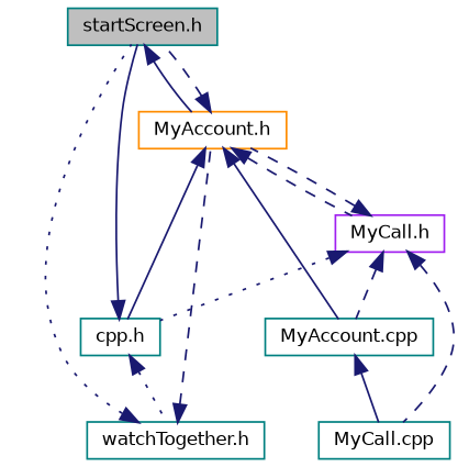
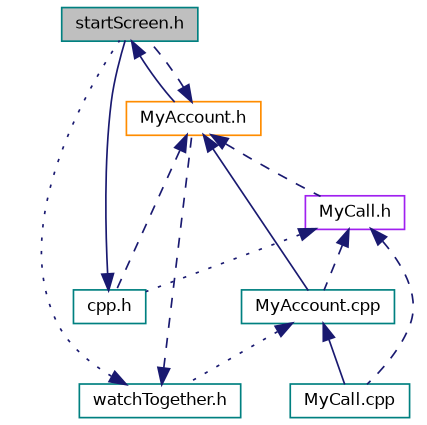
  digraph {
    node [color=teal fillcolor=white fontname=Helvetica fontsize=10 shape=record style=filled]
    edge [color=midnightblue dir=back fontname=Helvetica fontsize=10 labelfontname=Helvetica labelfontsize=10 style=dashed]
    n1 [fillcolor=grey75 fontcolor=black height=0.2 label="startScreen.h" width=0.4]
    n2 [color=darkorange height=0.2 label="MyAccount.h" width=0.4]
    n3 [height=0.2 label="cpp.h" width=0.4]
    n4 [color=purple height=0.2 label="MyCall.h" width=0.4]
    n5 [height=0.2 label="MyAccount.cpp" width=0.4]
    n6 [height=0.2 label="watchTogether.h" width=0.4]
    n7 [height=0.2 label="MyCall.cpp" width=0.4]
    n1 -> n2 [style=solid]
    n2 -> n1
-   n2 -> n3 [style=solid]
+   n2 -> n3
    n2 -> n4
    n2 -> n5 [style=solid]
    n3 -> n1 [style=solid]
-   n3 -> n6 [style=dotted]
-   n4 -> n2
+   n5 -> n6 [style=dotted]
    n4 -> n3 [style=dotted]
    n4 -> n5
    n4 -> n7
    n5 -> n7 [style=solid]
    n6 -> n1 [style=dotted]
    n6 -> n2
  }
